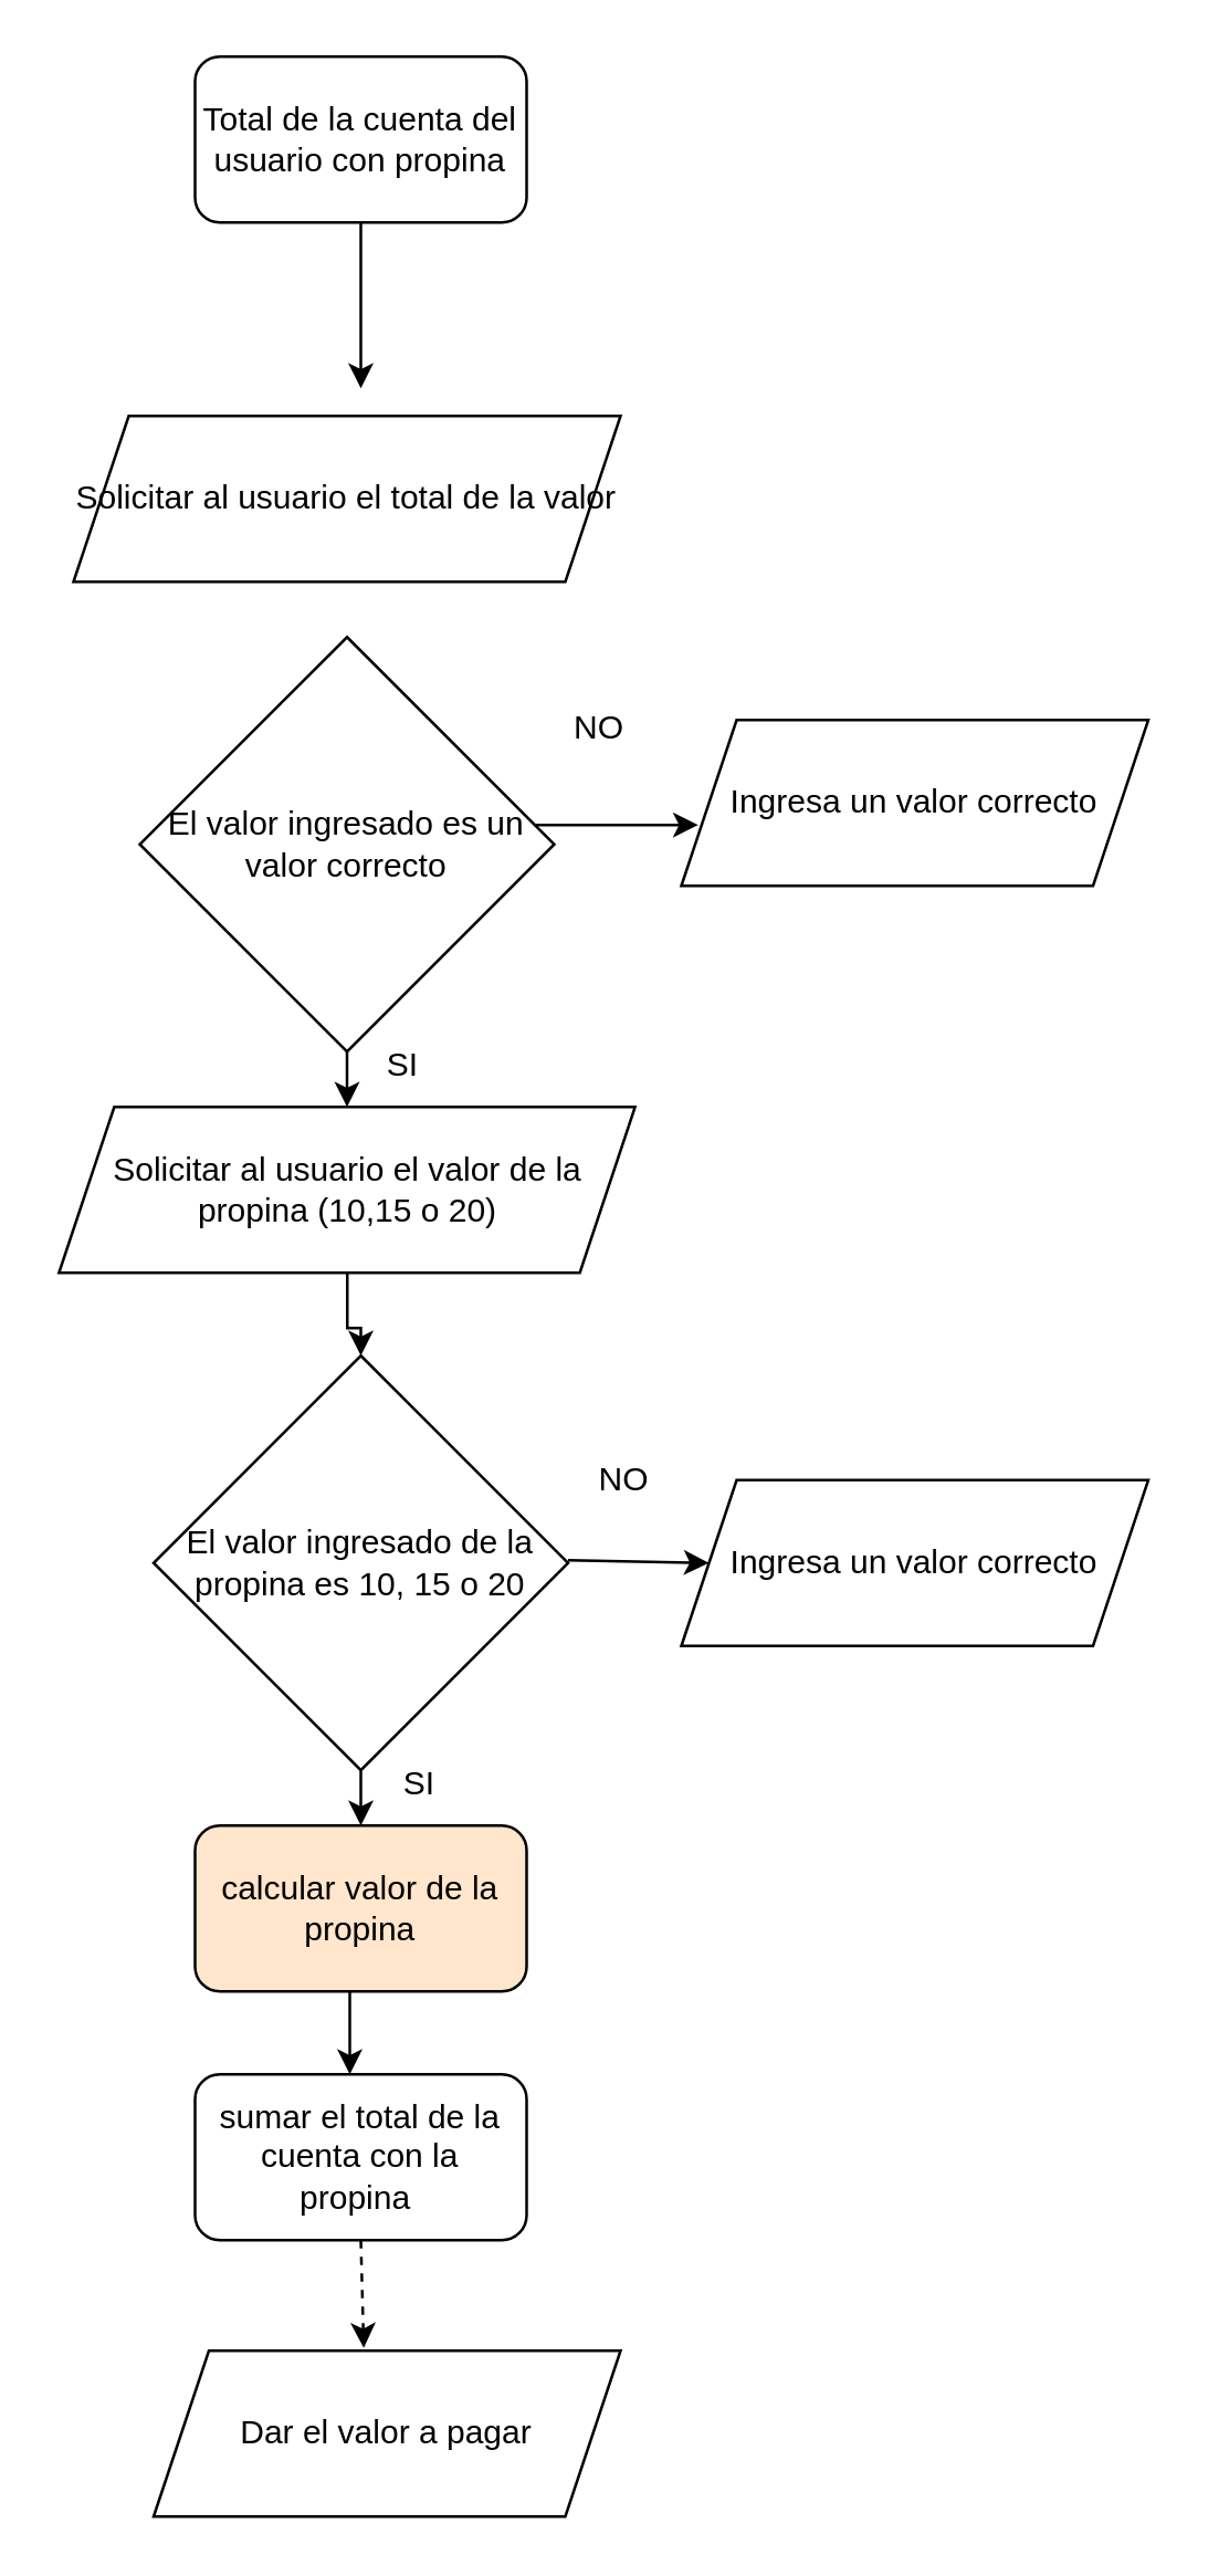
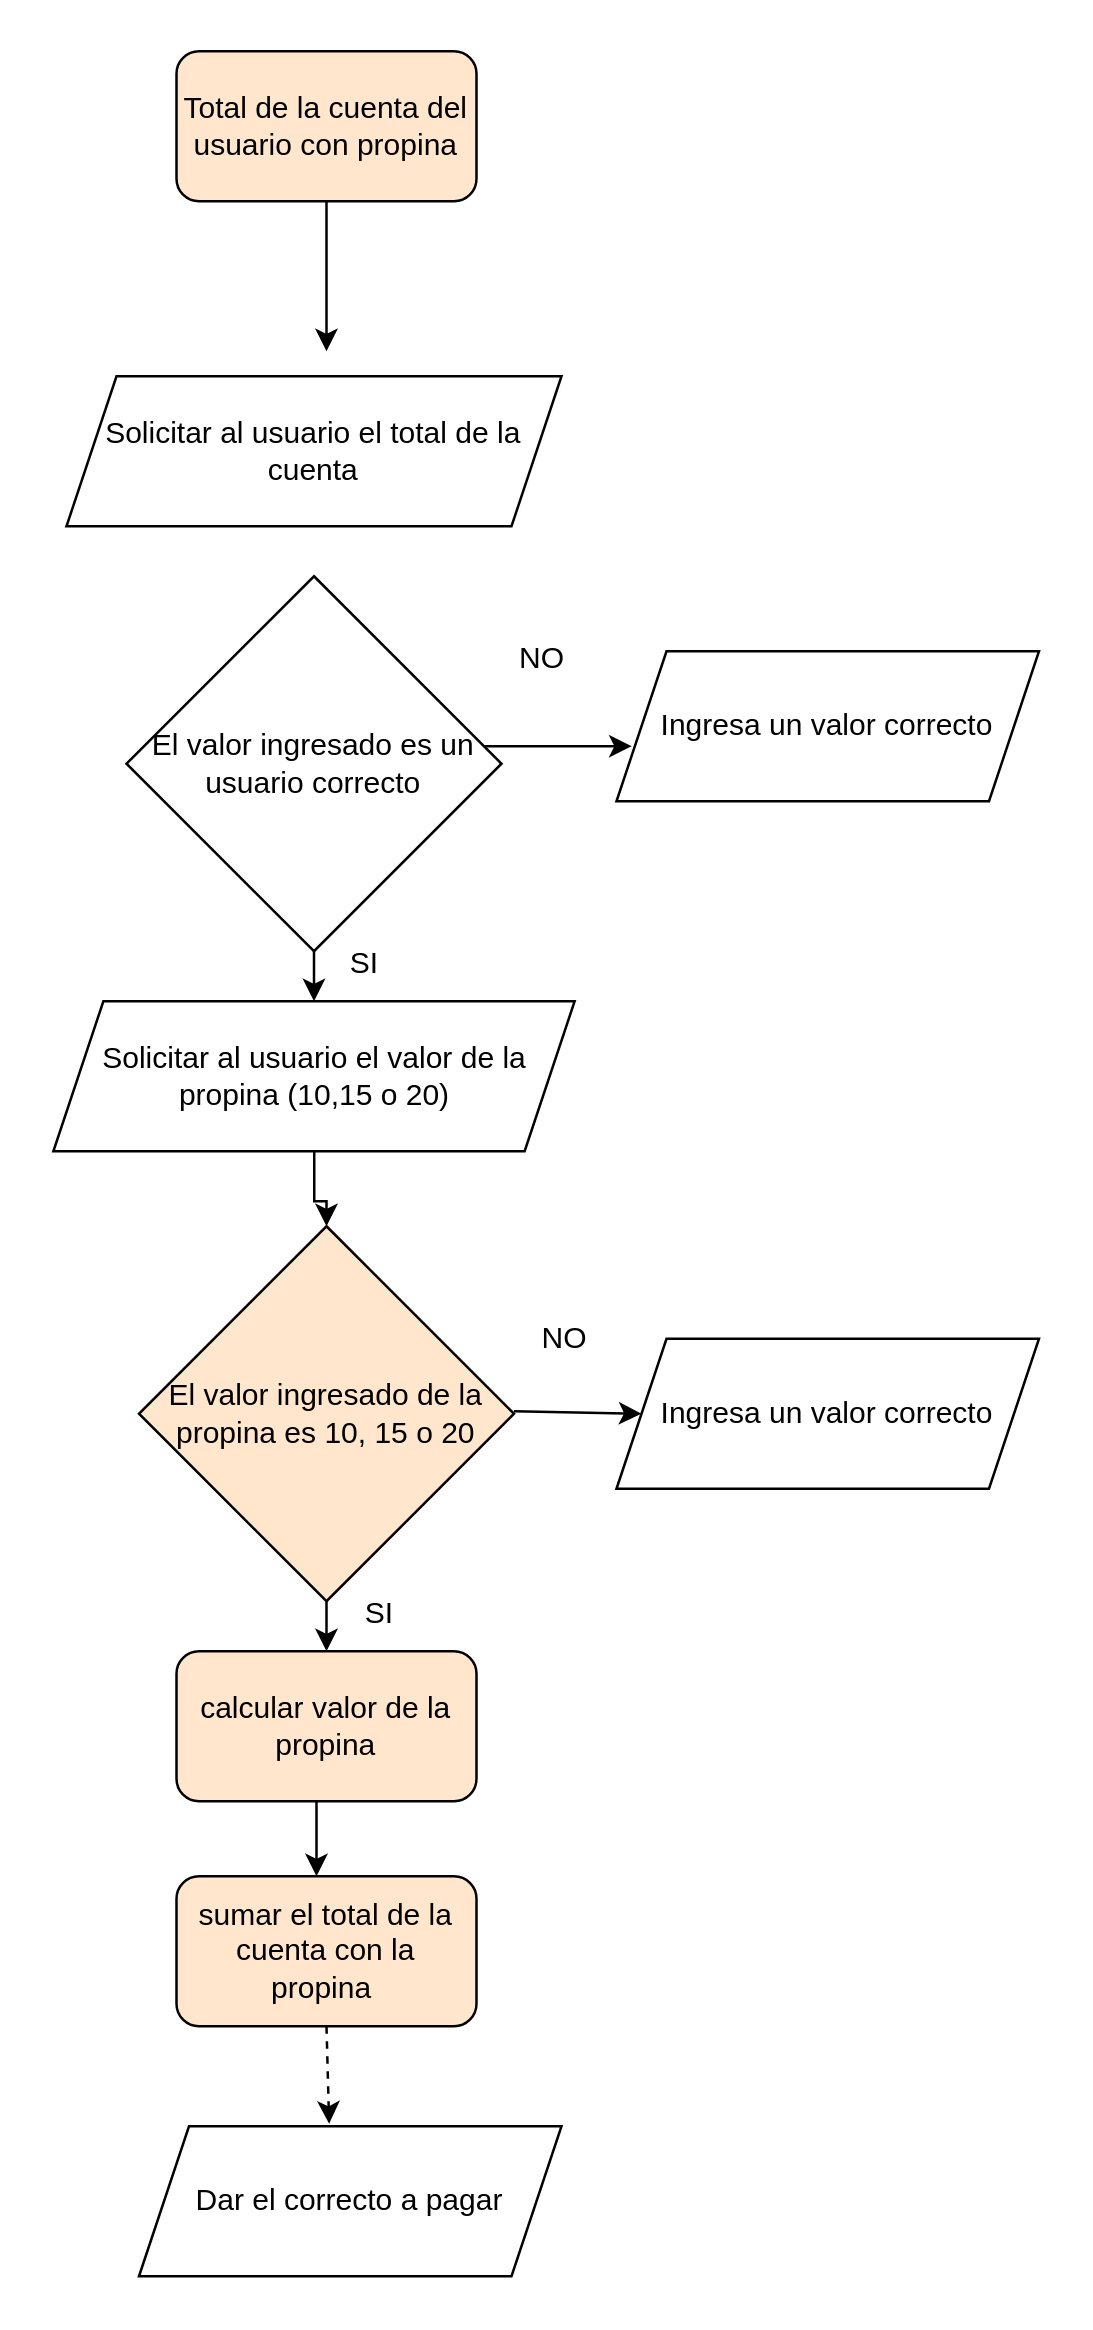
  <mxCell id="0" />
  <mxCell id="1" parent="0" />
- <mxCell id="2" value="Total de la cuenta del usuario con propina" style="rounded=1;whiteSpace=wrap;html=1;" vertex="1" parent="1"><mxGeometry x="70" y="20" width="120" height="60" as="geometry" /></mxCell>
+ <mxCell id="2" value="Total de la cuenta del usuario con propina" style="rounded=1;whiteSpace=wrap;html=1;fillColor=#ffe6cc;" vertex="1" parent="1"><mxGeometry x="70" y="20" width="120" height="60" as="geometry" /></mxCell>
  <mxCell id="3" value="" style="endArrow=classic;html=1;rounded=0;" edge="1" parent="1"><mxGeometry width="50" height="50" relative="1" as="geometry"><mxPoint x="130" y="80" as="sourcePoint" /><mxPoint x="130" y="140" as="targetPoint" /></mxGeometry></mxCell>
- <mxCell id="4" value="Solicitar al usuario el total de la valor" style="shape=parallelogram;perimeter=parallelogramPerimeter;whiteSpace=wrap;html=1;fixedSize=1;" vertex="1" parent="1"><mxGeometry x="26" y="150" width="198" height="60" as="geometry" /></mxCell>
+ <mxCell id="4" value="Solicitar al usuario el total de la cuenta" style="shape=parallelogram;perimeter=parallelogramPerimeter;whiteSpace=wrap;html=1;fixedSize=1;" vertex="1" parent="1"><mxGeometry x="26" y="150" width="198" height="60" as="geometry" /></mxCell>
  <mxCell id="5" value="" style="edgeStyle=orthogonalEdgeStyle;rounded=0;orthogonalLoop=1;jettySize=auto;html=1;" edge="1" parent="1" source="6" target="7"><mxGeometry relative="1" as="geometry" /></mxCell>
  <mxCell id="6" value="Solicitar al usuario el valor de la propina (10,15 o 20)" style="shape=parallelogram;perimeter=parallelogramPerimeter;whiteSpace=wrap;html=1;fixedSize=1;" vertex="1" parent="1"><mxGeometry x="20.75" y="400" width="208.5" height="60" as="geometry" /></mxCell>
- <mxCell id="7" value="El valor ingresado de la propina es 10, 15 o 20" style="rhombus;whiteSpace=wrap;html=1;" vertex="1" parent="1"><mxGeometry x="55" y="490" width="150" height="150" as="geometry" /></mxCell>
- <mxCell id="8" value="El valor ingresado es un valor correcto" style="rhombus;whiteSpace=wrap;html=1;" vertex="1" parent="1"><mxGeometry x="50" y="230" width="150" height="150" as="geometry" /></mxCell>
+ <mxCell id="7" value="El valor ingresado de la propina es 10, 15 o 20" style="rhombus;whiteSpace=wrap;html=1;fillColor=#ffe6cc;" vertex="1" parent="1"><mxGeometry x="55" y="490" width="150" height="150" as="geometry" /></mxCell>
+ <mxCell id="8" value="El valor ingresado es un usuario correcto" style="rhombus;whiteSpace=wrap;html=1;" vertex="1" parent="1"><mxGeometry x="50" y="230" width="150" height="150" as="geometry" /></mxCell>
  <mxCell id="9" value="Ingresa un valor correcto" style="shape=parallelogram;perimeter=parallelogramPerimeter;whiteSpace=wrap;html=1;fixedSize=1;" vertex="1" parent="1"><mxGeometry x="246" y="260" width="169" height="60" as="geometry" /></mxCell>
  <mxCell id="10" value="Ingresa un valor correcto" style="shape=parallelogram;perimeter=parallelogramPerimeter;whiteSpace=wrap;html=1;fixedSize=1;" vertex="1" parent="1"><mxGeometry x="246" y="535" width="169" height="60" as="geometry" /></mxCell>
  <mxCell id="11" value="calcular valor de la propina" style="rounded=1;whiteSpace=wrap;html=1;fillColor=#ffe6cc;" vertex="1" parent="1"><mxGeometry x="70" y="660" width="120" height="60" as="geometry" /></mxCell>
- <mxCell id="12" value="sumar el total de la cuenta con la propina&amp;nbsp;" style="rounded=1;whiteSpace=wrap;html=1;" vertex="1" parent="1"><mxGeometry x="70" y="750" width="120" height="60" as="geometry" /></mxCell>
- <mxCell id="13" value="Dar el valor a pagar" style="shape=parallelogram;perimeter=parallelogramPerimeter;whiteSpace=wrap;html=1;fixedSize=1;" vertex="1" parent="1"><mxGeometry x="55" y="850" width="169" height="60" as="geometry" /></mxCell>
+ <mxCell id="12" value="sumar el total de la cuenta con la propina&amp;nbsp;" style="rounded=1;whiteSpace=wrap;html=1;fillColor=#ffe6cc;" vertex="1" parent="1"><mxGeometry x="70" y="750" width="120" height="60" as="geometry" /></mxCell>
+ <mxCell id="13" value="Dar el correcto a pagar" style="shape=parallelogram;perimeter=parallelogramPerimeter;whiteSpace=wrap;html=1;fixedSize=1;" vertex="1" parent="1"><mxGeometry x="55" y="850" width="169" height="60" as="geometry" /></mxCell>
  <mxCell id="14" value="" style="endArrow=classic;html=1;rounded=0;exitX=0.5;exitY=1;exitDx=0;exitDy=0;entryX=0.45;entryY=-0.017;entryDx=0;entryDy=0;entryPerimeter=0;dashed=1;" edge="1" parent="1" source="12" target="13"><mxGeometry width="50" height="50" relative="1" as="geometry"><mxPoint x="129" y="820" as="sourcePoint" /><mxPoint x="129" y="850" as="targetPoint" /></mxGeometry></mxCell>
  <mxCell id="15" value="" style="endArrow=classic;html=1;rounded=0;" edge="1" parent="1"><mxGeometry width="50" height="50" relative="1" as="geometry"><mxPoint x="126" y="720" as="sourcePoint" /><mxPoint x="126" y="750" as="targetPoint" /></mxGeometry></mxCell>
  <mxCell id="16" value="" style="endArrow=classic;html=1;rounded=0;entryX=0.5;entryY=0;entryDx=0;entryDy=0;" edge="1" parent="1" target="11"><mxGeometry width="50" height="50" relative="1" as="geometry"><mxPoint x="130" y="640" as="sourcePoint" /><mxPoint x="133" y="670" as="targetPoint" /></mxGeometry></mxCell>
  <mxCell id="17" value="" style="endArrow=classic;html=1;rounded=0;exitX=0.5;exitY=1;exitDx=0;exitDy=0;entryX=0.5;entryY=0;entryDx=0;entryDy=0;" edge="1" parent="1" source="8" target="6"><mxGeometry width="50" height="50" relative="1" as="geometry"><mxPoint x="130" y="370" as="sourcePoint" /><mxPoint x="133" y="400" as="targetPoint" /></mxGeometry></mxCell>
  <mxCell id="18" value="&lt;span style=&quot;color: rgba(0, 0, 0, 0); font-family: monospace; font-size: 0px; text-align: start; background-color: rgb(27, 29, 30);&quot;&gt;%3CmxGraphModel%3E%3Croot%3E%3CmxCell%20id%3D%220%22%2F%3E%3CmxCell%20id%3D%221%22%20parent%3D%220%22%2F%3E%3CmxCell%20id%3D%222%22%20value%3D%22%22%20style%3D%22endArrow%3Dclassic%3Bhtml%3D1%3Brounded%3D0%3B%22%20edge%3D%221%22%20parent%3D%221%22%3E%3CmxGeometry%20width%3D%2250%22%20height%3D%2250%22%20relative%3D%221%22%20as%3D%22geometry%22%3E%3CmxPoint%20x%3D%22508%22%20y%3D%22310%22%20as%3D%22sourcePoint%22%2F%3E%3CmxPoint%20x%3D%22540%22%20y%3D%22310%22%20as%3D%22targetPoint%22%2F%3E%3C%2FmxGeometry%3E%3C%2FmxCell%3E%3C%2Froot%3E%3C%2FmxGraphModel%3E&lt;/span&gt;" style="endArrow=classic;html=1;rounded=0;exitX=0.953;exitY=0.453;exitDx=0;exitDy=0;exitPerimeter=0;entryX=0.036;entryY=0.633;entryDx=0;entryDy=0;entryPerimeter=0;" edge="1" parent="1" source="8" target="9"><mxGeometry width="50" height="50" relative="1" as="geometry"><mxPoint x="224" y="290" as="sourcePoint" /><mxPoint x="224" y="350" as="targetPoint" /></mxGeometry></mxCell>
  <mxCell id="19" value="&lt;span style=&quot;color: rgba(0, 0, 0, 0); font-family: monospace; font-size: 0px; text-align: start; background-color: rgb(27, 29, 30);&quot;&gt;%3CmxGraphModel%3E%3Croot%3E%3CmxCell%20id%3D%220%22%2F%3E%3CmxCell%20id%3D%221%22%20parent%3D%220%22%2F%3E%3CmxCell%20id%3D%222%22%20value%3D%22%22%20style%3D%22endArrow%3Dclassic%3Bhtml%3D1%3Brounded%3D0%3B%22%20edge%3D%221%22%20parent%3D%221%22%3E%3CmxGeometry%20width%3D%2250%22%20height%3D%2250%22%20relative%3D%221%22%20as%3D%22geometry%22%3E%3CmxPoint%20x%3D%22508%22%20y%3D%22310%22%20as%3D%22sourcePoint%22%2F%3E%3CmxPoint%20x%3D%22540%22%20y%3D%22310%22%20as%3D%22targetPoint%22%2F%3E%3C%2FmxGeometry%3E%3C%2FmxCell%3E%3C%2Froot%3E%3C%2FmxGraphModel%3E&lt;/span&gt;" style="endArrow=classic;html=1;rounded=0;entryX=0;entryY=0.5;entryDx=0;entryDy=0;" edge="1" parent="1" target="10"><mxGeometry width="50" height="50" relative="1" as="geometry"><mxPoint x="205" y="564" as="sourcePoint" /><mxPoint x="237" y="564" as="targetPoint" /></mxGeometry></mxCell>
  <mxCell id="20" value="NO" style="text;html=1;align=center;verticalAlign=middle;resizable=0;points=[];autosize=1;strokeColor=none;fillColor=none;" vertex="1" parent="1"><mxGeometry x="196" y="248" width="40" height="30" as="geometry" /></mxCell>
  <mxCell id="21" value="NO" style="text;html=1;align=center;verticalAlign=middle;resizable=0;points=[];autosize=1;strokeColor=none;fillColor=none;" vertex="1" parent="1"><mxGeometry x="205" y="520" width="40" height="30" as="geometry" /></mxCell>
  <mxCell id="22" value="SI" style="text;html=1;align=center;verticalAlign=middle;resizable=0;points=[];autosize=1;strokeColor=none;fillColor=none;" vertex="1" parent="1"><mxGeometry x="130" y="370" width="30" height="30" as="geometry" /></mxCell>
  <mxCell id="23" value="SI" style="text;html=1;align=center;verticalAlign=middle;resizable=0;points=[];autosize=1;strokeColor=none;fillColor=none;" vertex="1" parent="1"><mxGeometry x="136" y="630" width="30" height="30" as="geometry" /></mxCell>
